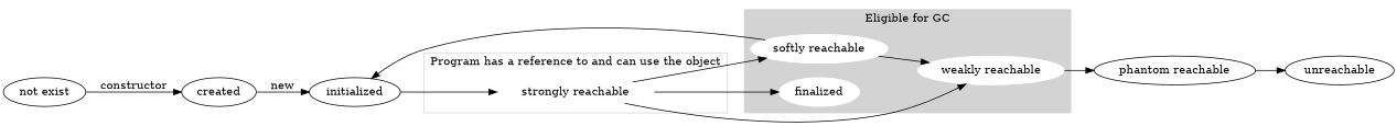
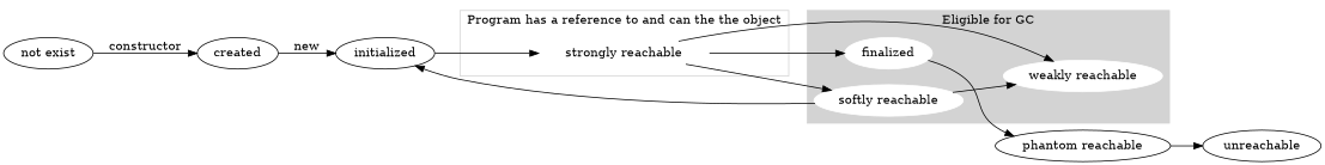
  digraph {
    rankdir=LR
    node [group=main]
    "strongly reachable" [color=white style=filled]
    finalized [color=white style=filled]
    "softly reachable" [color=white style=filled group=""]
    "weakly reachable" [color=white style=filled group=""]
    "phantom reachable" [group=""]
    initialized
    "not exist"
    created
    unreachable [group=""]
    subgraph cluster_1 {
      color=lightgrey
-     label="Program has a reference to and can use the object"
+     label="Program has a reference to and can the the object"
      "strongly reachable"
    }
    subgraph cluster_2 {
      color=lightgrey
      label="Eligible for GC"
      style=filled
      finalized
      "softly reachable"
      "weakly reachable"
    }
    "strongly reachable" -> finalized
    "strongly reachable" -> "softly reachable"
    "strongly reachable" -> "weakly reachable"
-   "weakly reachable" -> "phantom reachable"
+   finalized -> "phantom reachable"
    "softly reachable" -> "weakly reachable"
    "softly reachable" -> initialized
    "phantom reachable" -> unreachable
    initialized -> "strongly reachable"
    "not exist" -> created [label=constructor]
    created -> initialized [label=new]
  }
